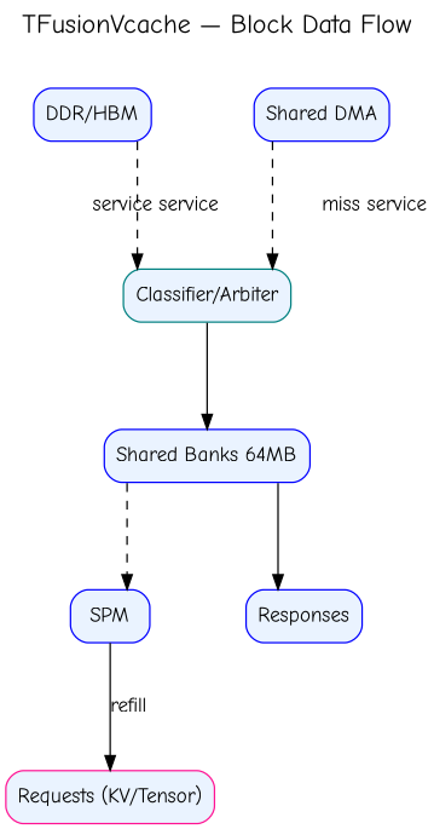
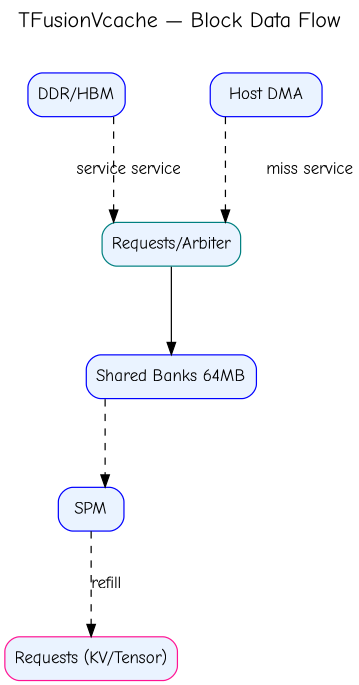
  digraph {
    fontname="Comic Neue"
    fontsize=18
    label="TFusionVcache — Block Data Flow"
    labelloc=t
    nodesep=0.9
    rankdir=TB
    ranksep=1.0
    splines=ortho
    node [color=blue fillcolor="#EAF3FF" fontname="Comic Neue" shape=box style="rounded,filled"]
    edge [fontname="Comic Neue" style=dashed]
    n1 [color=deeppink label="Requests (KV/Tensor)"]
-   n2 [color=teal label="Classifier/Arbiter"]
+   n2 [color=teal label="Requests/Arbiter"]
    n3 [label="Shared Banks 64MB"]
    n4 [label=SPM]
-   n5 [label=Responses]
    n6 [label="DDR/HBM"]
-   n7 [label="Shared DMA"]
+   n7 [label="Host DMA"]
    n2 -> n3 [style=""]
    n3 -> n4
-   n3 -> n5 [style=""]
-   n4 -> n1 [label=refill style=solid]
+   n4 -> n1 [label=refill]
    n6 -> n2 [label="service service"]
    n7 -> n2 [label="miss service"]
  }
